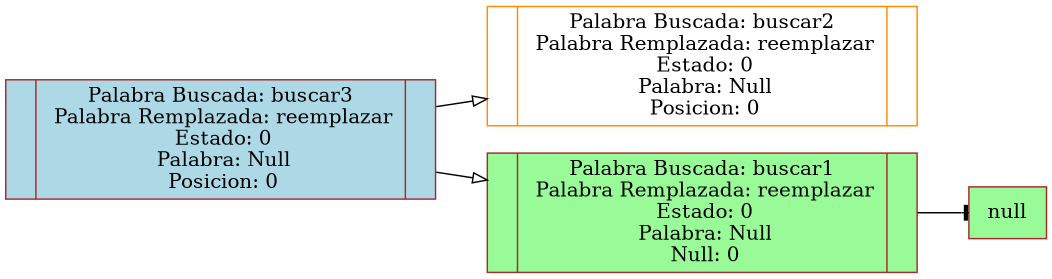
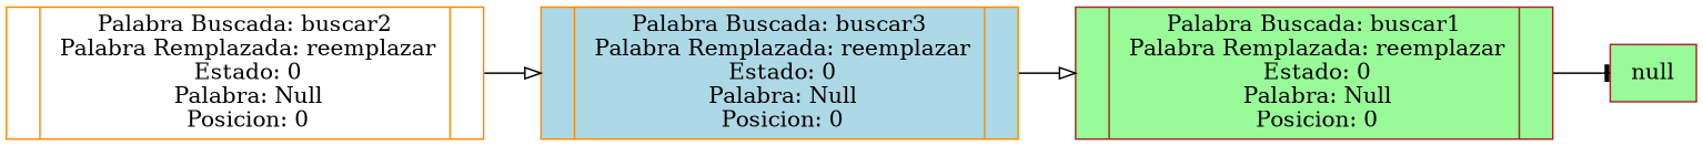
  digraph {
    rankdir=LR
    node [color=darkorange fillcolor=palegreen shape=record style=filled]
    edge [arrowhead=onormal]
-   n1 [color=brown fillcolor=lightblue label="{<ref> | <data>Palabra Buscada: buscar3\n Palabra Remplazada: reemplazar\n Estado: 0\n Palabra: Null\n Posicion: 0 | }"]
+   n1 [fillcolor=lightblue label="{<ref> | <data>Palabra Buscada: buscar3\n Palabra Remplazada: reemplazar\n Estado: 0\n Palabra: Null\n Posicion: 0 | }"]
    n2 [fillcolor=white label="{<ref> | <data>Palabra Buscada: buscar2\n Palabra Remplazada: reemplazar\n Estado: 0\n Palabra: Null\n Posicion: 0 | }"]
-   n3 [color=brown label="{<ref> | <data>Palabra Buscada: buscar1\n Palabra Remplazada: reemplazar\n Estado: 0\n Palabra: Null\n Null: 0 | }"]
+   n3 [color=brown label="{<ref> | <data>Palabra Buscada: buscar1\n Palabra Remplazada: reemplazar\n Estado: 0\n Palabra: Null\n Posicion: 0 | }"]
    n4 [color=brown label="{<data>null }"]
-   n1 -> n2
+   n2 -> n1
    n1 -> n3
    n3 -> n4 [arrowhead=tee]
  }
